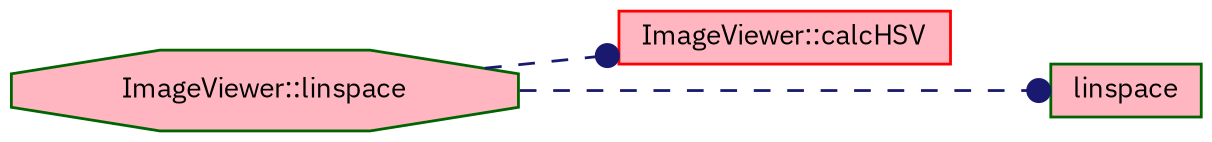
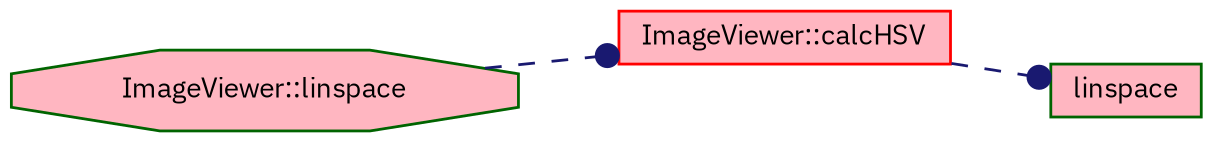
  digraph {
    fontname="IBM Plex Sans"
    rankdir=LR
    node [color=darkgreen fillcolor=lightpink fontname="IBM Plex Sans" fontsize=10 shape=box style=filled]
    edge [arrowhead=dot color=midnightblue fontname="IBM Plex Sans" fontsize=10 labelfontname=Helvetica labelfontsize=10 style=dashed]
    n1 [fontcolor=black height=0.2 label="ImageViewer::linspace" shape=octagon width=0.4]
    n2 [color=red height=0.2 label="ImageViewer::calcHSV" width=0.4]
    n3 [height=0.2 label=linspace width=0.4]
    n1 -> n2
-   n1 -> n3
+   n2 -> n3
  }
